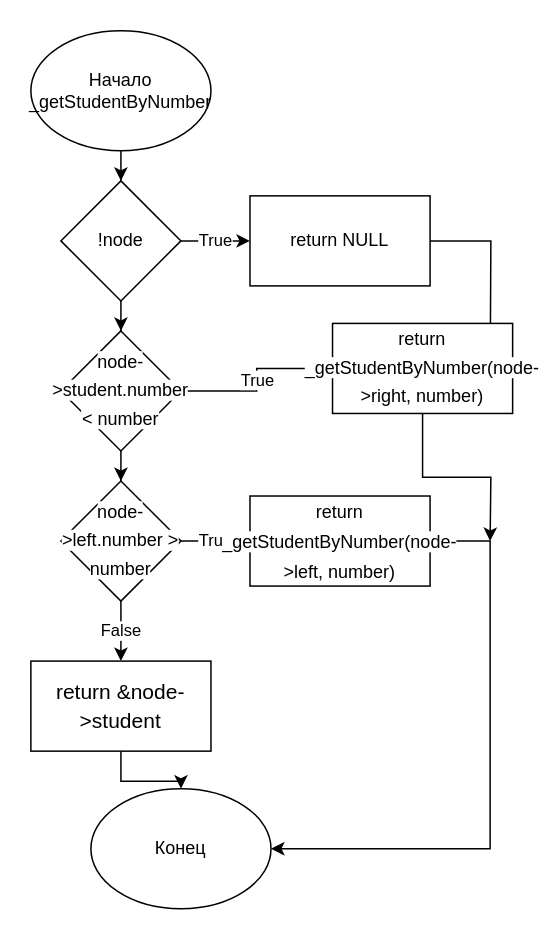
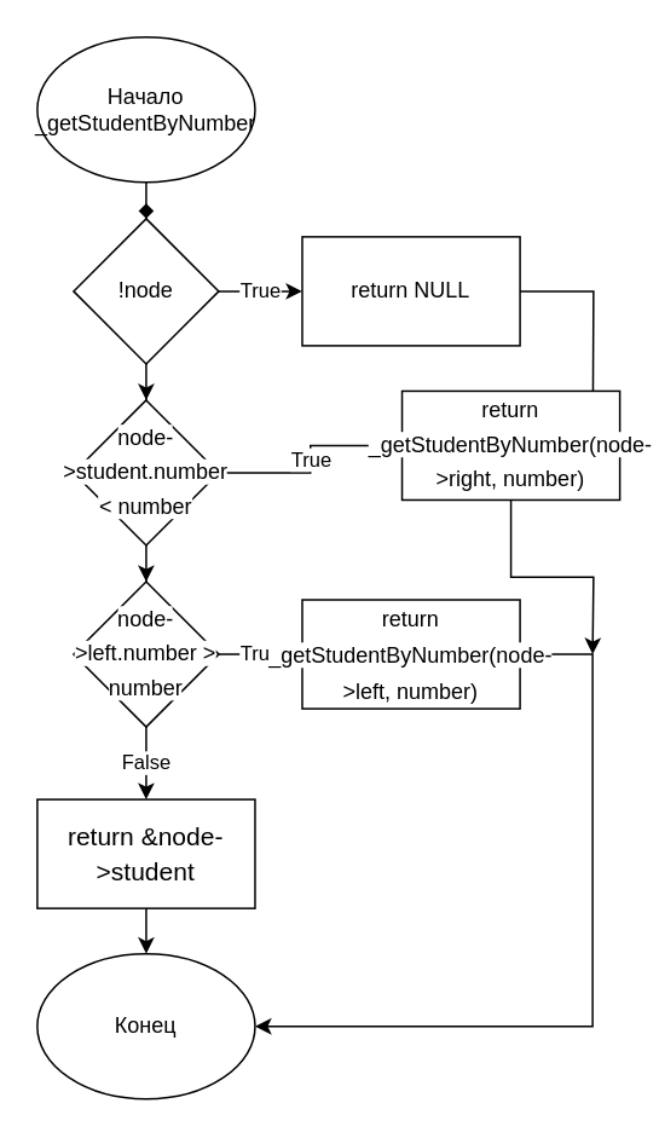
  <mxCell id="0" />
  <mxCell id="1" parent="0" />
  <mxCell id="2" value="True" style="edgeStyle=orthogonalEdgeStyle;rounded=0;orthogonalLoop=1;jettySize=auto;html=1;entryX=0;entryY=0.5;entryDx=0;entryDy=0;" edge="1" parent="1" source="4" target="8"><mxGeometry relative="1" as="geometry" /></mxCell>
  <mxCell id="3" style="edgeStyle=orthogonalEdgeStyle;rounded=0;orthogonalLoop=1;jettySize=auto;html=1;entryX=0.5;entryY=0;entryDx=0;entryDy=0;" edge="1" parent="1" source="4" target="11"><mxGeometry relative="1" as="geometry" /></mxCell>
  <mxCell id="4" value="!node" style="rhombus;whiteSpace=wrap;html=1;" vertex="1" parent="1"><mxGeometry x="40" y="120" width="80" height="80" as="geometry" /></mxCell>
- <mxCell id="5" style="edgeStyle=orthogonalEdgeStyle;rounded=0;orthogonalLoop=1;jettySize=auto;html=1;entryX=0.5;entryY=0;entryDx=0;entryDy=0;" edge="1" parent="1" source="6" target="4"><mxGeometry relative="1" as="geometry" /></mxCell>
+ <mxCell id="5" style="edgeStyle=orthogonalEdgeStyle;rounded=0;orthogonalLoop=1;jettySize=auto;html=1;entryX=0.5;entryY=0;entryDx=0;entryDy=0;endArrow=diamond;" edge="1" parent="1" source="6" target="4"><mxGeometry relative="1" as="geometry" /></mxCell>
  <mxCell id="6" value="Начало&lt;br&gt;_getStudentByNumber" style="ellipse;whiteSpace=wrap;html=1;" vertex="1" parent="1"><mxGeometry x="20" width="120" height="80" as="geometry" y="20" /></mxCell>
  <mxCell id="7" style="edgeStyle=orthogonalEdgeStyle;rounded=0;orthogonalLoop=1;jettySize=auto;html=1;" edge="1" parent="1" source="8"><mxGeometry relative="1" as="geometry"><mxPoint x="326" y="260" as="targetPoint" /></mxGeometry></mxCell>
  <mxCell id="8" value="return NULL" style="rounded=0;whiteSpace=wrap;html=1;" vertex="1" parent="1"><mxGeometry x="166" y="130" width="120" height="60" as="geometry" /></mxCell>
  <mxCell id="9" value="True" style="edgeStyle=orthogonalEdgeStyle;rounded=0;orthogonalLoop=1;jettySize=auto;html=1;entryX=0;entryY=0.5;entryDx=0;entryDy=0;" edge="1" parent="1" source="11" target="13"><mxGeometry relative="1" as="geometry" /></mxCell>
  <mxCell id="10" style="edgeStyle=orthogonalEdgeStyle;rounded=0;orthogonalLoop=1;jettySize=auto;html=1;entryX=0.5;entryY=0;entryDx=0;entryDy=0;" edge="1" parent="1" source="11" target="16"><mxGeometry relative="1" as="geometry" /></mxCell>
  <mxCell id="11" value="&lt;div style=&quot;line-height: 19px;&quot;&gt;&lt;font style=&quot;background-color: rgb(255, 255, 255); font-size: 12px;&quot; face=&quot;Helvetica&quot;&gt;node-&amp;gt;student.number &amp;lt; number&lt;/font&gt;&lt;/div&gt;" style="rhombus;whiteSpace=wrap;html=1;" vertex="1" parent="1"><mxGeometry x="40" y="220" width="80" height="80" as="geometry" /></mxCell>
  <mxCell id="12" style="edgeStyle=orthogonalEdgeStyle;rounded=0;orthogonalLoop=1;jettySize=auto;html=1;" edge="1" parent="1" source="13"><mxGeometry relative="1" as="geometry"><mxPoint x="326" y="360" as="targetPoint" /></mxGeometry></mxCell>
  <mxCell id="13" value="&lt;div style=&quot;line-height: 19px;&quot;&gt;&lt;font style=&quot;background-color: rgb(255, 255, 255); font-size: 12px;&quot; face=&quot;Helvetica&quot;&gt;return _getStudentByNumber(node-&amp;gt;right, number)&lt;/font&gt;&lt;/div&gt;" style="rounded=0;whiteSpace=wrap;html=1;" vertex="1" parent="1"><mxGeometry x="221" y="215" width="120" height="60" as="geometry" /></mxCell>
  <mxCell id="14" value="True" style="edgeStyle=orthogonalEdgeStyle;rounded=0;orthogonalLoop=1;jettySize=auto;html=1;entryX=0;entryY=0.5;entryDx=0;entryDy=0;" edge="1" parent="1" source="16" target="18"><mxGeometry relative="1" as="geometry" /></mxCell>
  <mxCell id="15" value="False" style="edgeStyle=orthogonalEdgeStyle;rounded=0;orthogonalLoop=1;jettySize=auto;html=1;entryX=0.5;entryY=0;entryDx=0;entryDy=0;" edge="1" parent="1" source="16" target="20"><mxGeometry relative="1" as="geometry" /></mxCell>
  <mxCell id="16" value="&lt;div style=&quot;line-height: 19px;&quot;&gt;&lt;span style=&quot;background-color: rgb(255, 255, 255);&quot;&gt;node-&amp;gt;left.number &amp;gt; number&lt;/span&gt;&lt;/div&gt;" style="rhombus;whiteSpace=wrap;html=1;" vertex="1" parent="1"><mxGeometry x="40" y="320" width="80" height="80" as="geometry" /></mxCell>
  <mxCell id="17" style="edgeStyle=orthogonalEdgeStyle;rounded=0;orthogonalLoop=1;jettySize=auto;html=1;entryX=1;entryY=0.5;entryDx=0;entryDy=0;" edge="1" parent="1" source="18" target="21"><mxGeometry relative="1" as="geometry"><Array as="points"><mxPoint x="326" y="360" /><mxPoint x="326" y="565" /></Array></mxGeometry></mxCell>
  <mxCell id="18" value="&lt;div style=&quot;font-size: 14px; line-height: 19px;&quot;&gt;&lt;span style=&quot;background-color: rgb(255, 255, 255); font-size: 12px;&quot;&gt;&lt;font style=&quot;font-size: 12px;&quot; face=&quot;Helvetica&quot;&gt;return _getStudentByNumber(node-&amp;gt;left, number)&lt;/font&gt;&lt;/span&gt;&lt;/div&gt;" style="rounded=0;whiteSpace=wrap;html=1;" vertex="1" parent="1"><mxGeometry x="166" y="330" width="120" height="60" as="geometry" /></mxCell>
  <mxCell id="19" style="edgeStyle=orthogonalEdgeStyle;rounded=0;orthogonalLoop=1;jettySize=auto;html=1;entryX=0.5;entryY=0;entryDx=0;entryDy=0;" edge="1" parent="1" source="20" target="21"><mxGeometry relative="1" as="geometry" /></mxCell>
  <mxCell id="20" value="&lt;div style=&quot;font-size: 14px; line-height: 19px;&quot;&gt;&lt;font style=&quot;background-color: rgb(255, 255, 255);&quot; face=&quot;Helvetica&quot;&gt;return &amp;amp;node-&amp;gt;student&lt;/font&gt;&lt;/div&gt;" style="rounded=0;whiteSpace=wrap;html=1;" vertex="1" parent="1"><mxGeometry x="20" y="440" width="120" height="60" as="geometry" /></mxCell>
- <mxCell id="21" value="Конец" style="ellipse;whiteSpace=wrap;html=1;" vertex="1" parent="1"><mxGeometry x="60" y="525" width="120" height="80" as="geometry" /></mxCell>
+ <mxCell id="21" value="Конец" style="ellipse;whiteSpace=wrap;html=1;" vertex="1" parent="1"><mxGeometry x="20" y="525" width="120" height="80" as="geometry" /></mxCell>
